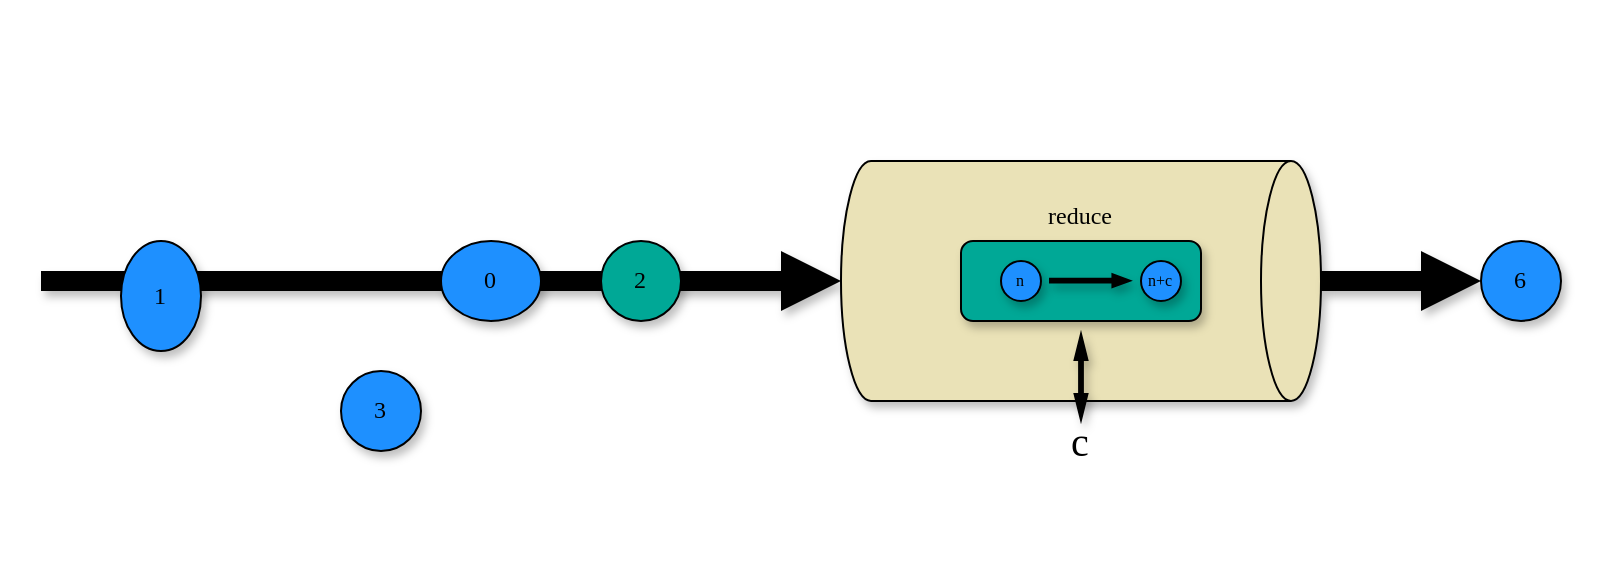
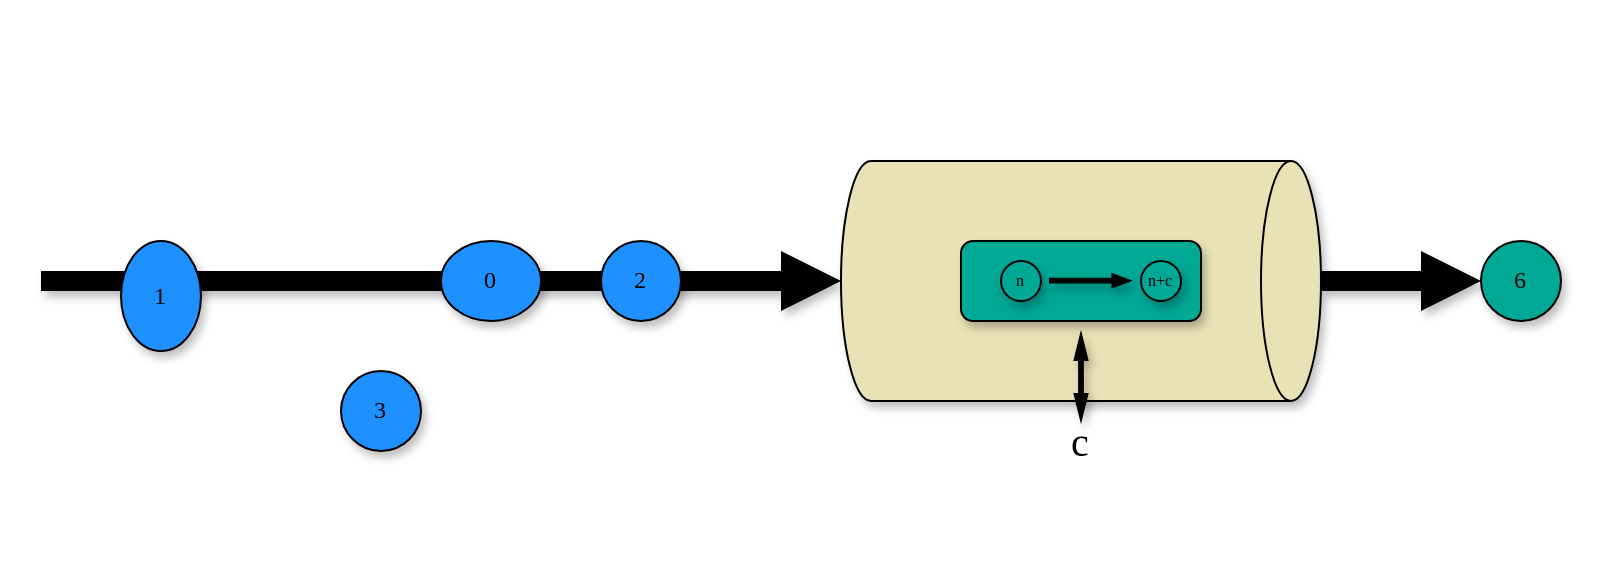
  <mxCell id="0" />
  <mxCell id="1" parent="0" />
  <mxCell id="2" value="" style="shape=arrow;endArrow=classic;html=1;rounded=0;fillColor=#000000;strokeColor=none;shadow=1;fontColor=#000000;fontFamily=Fira Mono;" parent="1" target="5" edge="1"><mxGeometry width="50" height="50" relative="1" as="geometry"><mxPoint x="20" y="140" as="sourcePoint" /><mxPoint x="480" y="0" as="targetPoint" /></mxGeometry></mxCell>
  <mxCell id="3" value="1" style="ellipse;whiteSpace=wrap;html=1;aspect=fixed;fillColor=#1E90FF;strokeColor=#000000;shadow=1;fontColor=#000000;fontFamily=Fira Mono;" parent="1" vertex="1"><mxGeometry x="60" y="120" width="40" height="55" as="geometry" /></mxCell>
  <mxCell id="4" value="3" style="ellipse;whiteSpace=wrap;html=1;aspect=fixed;fillColor=#1E90FF;strokeColor=#000000;shadow=1;fontColor=#000000;fontFamily=Fira Mono;" parent="1" vertex="1"><mxGeometry x="170" y="185" width="40" height="40" as="geometry" /></mxCell>
  <mxCell id="5" value="" style="shape=cylinder3;whiteSpace=wrap;html=1;boundedLbl=1;backgroundOutline=1;size=15;rotation=90;fillColor=#EAE2B7;strokeColor=#000000;shadow=1;fontColor=#000000;fontFamily=Fira Mono;" parent="1" vertex="1"><mxGeometry x="480" y="20" width="120" height="240" as="geometry" /></mxCell>
  <mxCell id="6" value="" style="rounded=1;whiteSpace=wrap;html=1;fillColor=#00A896;strokeColor=#000000;shadow=1;fontColor=#000000;fontFamily=Fira Mono;" parent="1" vertex="1"><mxGeometry x="480" y="120" width="120" height="40" as="geometry" /></mxCell>
- <mxCell id="7" value="n" style="ellipse;whiteSpace=wrap;html=1;aspect=fixed;strokeColor=#000000;fillColor=#1E90FF;shadow=1;fontColor=#000000;fontSize=8;fontFamily=Fira Mono;" parent="1" vertex="1"><mxGeometry x="500" y="130" width="20" height="20" as="geometry" /></mxCell>
+ <mxCell id="7" value="n" style="ellipse;whiteSpace=wrap;html=1;aspect=fixed;strokeColor=#000000;fillColor=#00a896;shadow=1;fontColor=#000000;fontSize=8;fontFamily=Fira Mono;" parent="1" vertex="1"><mxGeometry x="500" y="130" width="20" height="20" as="geometry" /></mxCell>
  <mxCell id="8" value="" style="shape=flexArrow;endArrow=classic;html=1;rounded=0;width=1.895;endSize=2.598;endWidth=3.568;entryX=0.33;entryY=0.5;entryDx=0;entryDy=0;entryPerimeter=0;strokeColor=#000000;fillColor=#000000;shadow=1;startSize=7;targetPerimeterSpacing=5;sourcePerimeterSpacing=7;fontColor=#000000;fontFamily=Fira Mono;" parent="1" edge="1"><mxGeometry width="50" height="50" relative="1" as="geometry"><mxPoint x="524" y="139.85" as="sourcePoint" /><mxPoint x="565" y="139.85" as="targetPoint" /></mxGeometry></mxCell>
- <mxCell id="9" value="reduce" style="text;html=1;align=center;verticalAlign=middle;whiteSpace=wrap;rounded=0;fontFamily=Fira Mono;fontColor=#000000;shadow=1;" parent="1" vertex="1"><mxGeometry x="490" y="95" width="100" height="25" as="geometry" /></mxCell>
- <mxCell id="10" value="2" style="ellipse;whiteSpace=wrap;html=1;aspect=fixed;fillColor=#00a896;strokeColor=#000000;shadow=1;fontColor=#000000;fontFamily=Fira Mono;" parent="1" vertex="1"><mxGeometry x="300" y="120" width="40" height="40" as="geometry" /></mxCell>
+ <mxCell id="10" value="2" style="ellipse;whiteSpace=wrap;html=1;aspect=fixed;fillColor=#1E90FF;strokeColor=#000000;shadow=1;fontColor=#000000;fontFamily=Fira Mono;" parent="1" vertex="1"><mxGeometry x="300" y="120" width="40" height="40" as="geometry" /></mxCell>
  <mxCell id="11" value="0" style="ellipse;whiteSpace=wrap;html=1;aspect=fixed;fillColor=#1E90FF;strokeColor=#000000;shadow=1;fontColor=#000000;fontFamily=Fira Mono;" parent="1" vertex="1"><mxGeometry x="220" y="120" width="50" height="40" as="geometry" /></mxCell>
  <mxCell id="12" value="" style="shape=flexArrow;endArrow=classic;html=1;rounded=0;width=1.895;endSize=4;endWidth=3.568;strokeColor=#000000;fillColor=#000000;shadow=1;startSize=4;targetPerimeterSpacing=6;sourcePerimeterSpacing=6;startArrow=block;startWidth=3.568;fontColor=#000000;fontFamily=Fira Mono;" parent="1" target="6" edge="1"><mxGeometry width="50" height="50" relative="1" as="geometry"><mxPoint x="540" y="210" as="sourcePoint" /><mxPoint x="536" y="210" as="targetPoint" /></mxGeometry></mxCell>
  <mxCell id="13" value="c" style="text;html=1;align=center;verticalAlign=middle;whiteSpace=wrap;rounded=0;fontColor=#000000;fontSize=20;fontFamily=Fira Mono;shadow=1;" parent="1" vertex="1"><mxGeometry x="520" y="210" width="40" height="20" as="geometry" /></mxCell>
  <mxCell id="14" value="" style="shape=arrow;endArrow=classic;html=1;rounded=0;fillColor=#000000;strokeColor=none;shadow=1;fontColor=#000000;fontFamily=Fira Mono;" parent="1" source="5" target="15" edge="1"><mxGeometry width="50" height="50" relative="1" as="geometry"><mxPoint x="660" y="140" as="sourcePoint" /><mxPoint x="1101.739" y="140" as="targetPoint" /></mxGeometry></mxCell>
- <mxCell id="15" value="6" style="ellipse;whiteSpace=wrap;html=1;aspect=fixed;fillColor=#1E90FF;strokeColor=#000000;shadow=1;fontColor=#000000;fontFamily=Fira Mono;" parent="1" vertex="1"><mxGeometry x="740" y="120" width="40" height="40" as="geometry" /></mxCell>
- <mxCell id="16" value="n+c" style="ellipse;whiteSpace=wrap;html=1;aspect=fixed;strokeColor=#000000;fillColor=#1E90FF;shadow=1;fontColor=#000000;fontSize=8;fontFamily=Fira Mono;" vertex="1" parent="1"><mxGeometry x="570" y="130" width="20" height="20" as="geometry" /></mxCell>
+ <mxCell id="15" value="6" style="ellipse;whiteSpace=wrap;html=1;aspect=fixed;fillColor=#00a896;strokeColor=#000000;shadow=1;fontColor=#000000;fontFamily=Fira Mono;" parent="1" vertex="1"><mxGeometry x="740" y="120" width="40" height="40" as="geometry" /></mxCell>
+ <mxCell id="16" value="n+c" style="ellipse;whiteSpace=wrap;html=1;aspect=fixed;strokeColor=#000000;fillColor=#00a896;shadow=1;fontColor=#000000;fontSize=8;fontFamily=Fira Mono;" vertex="1" parent="1"><mxGeometry x="570" y="130" width="20" height="20" as="geometry" /></mxCell>
